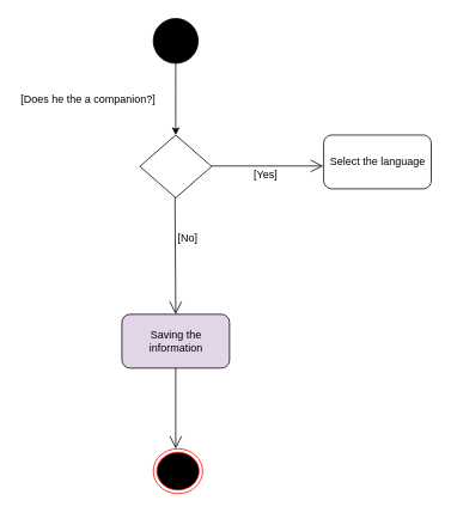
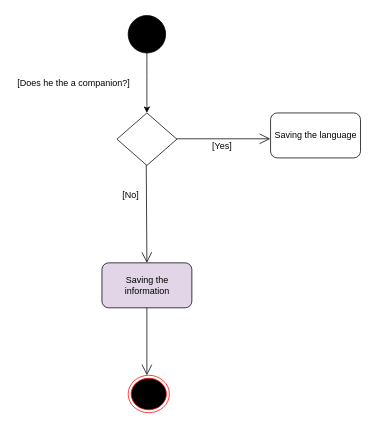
  <mxCell id="0" />
  <mxCell id="1" parent="0" />
  <mxCell id="2" value="" style="ellipse;whiteSpace=wrap;html=1;aspect=fixed;fillColor=#000000;" vertex="1" parent="1"><mxGeometry x="170.5" y="20" width="50" height="50" as="geometry" /></mxCell>
  <mxCell id="3" value="" style="endArrow=classic;html=1;exitX=0.5;exitY=1;exitDx=0;exitDy=0;entryX=0.5;entryY=0;entryDx=0;entryDy=0;" edge="1" parent="1" source="2" target="7"><mxGeometry width="50" height="50" relative="1" as="geometry"><mxPoint x="200.5" y="490" as="sourcePoint" /><mxPoint x="195.5" y="140" as="targetPoint" /><Array as="points"><mxPoint x="195.5" y="90" /><mxPoint x="195.5" y="140" /></Array></mxGeometry></mxCell>
  <mxCell id="4" value="" style="endArrow=open;endFill=1;endSize=12;html=1;exitX=1;exitY=0.5;exitDx=0;exitDy=0;entryX=0;entryY=0.5;entryDx=0;entryDy=0;" edge="1" parent="1"><mxGeometry width="160" relative="1" as="geometry"><mxPoint x="235" y="184.5" as="sourcePoint" /><mxPoint x="360" y="184.5" as="targetPoint" /></mxGeometry></mxCell>
  <mxCell id="5" value="" style="endArrow=open;endFill=1;endSize=12;html=1;exitX=0.5;exitY=1;exitDx=0;exitDy=0;" edge="1" parent="1"><mxGeometry width="160" relative="1" as="geometry"><mxPoint x="194.5" y="200" as="sourcePoint" /><mxPoint x="195.5" y="350" as="targetPoint" /></mxGeometry></mxCell>
  <mxCell id="6" value="[Does he the a companion?]" style="text;html=1;resizable=0;points=[];autosize=1;align=left;verticalAlign=top;spacingTop=-4;" vertex="1" parent="1"><mxGeometry x="20.5" y="100" width="180" height="20" as="geometry" /></mxCell>
  <mxCell id="7" value="" style="rhombus;whiteSpace=wrap;html=1;" vertex="1" parent="1"><mxGeometry x="155.5" y="150" width="80" height="70" as="geometry" /></mxCell>
  <mxCell id="8" value="[Yes]" style="text;html=1;resizable=0;points=[];autosize=1;align=left;verticalAlign=top;spacingTop=-4;" vertex="1" parent="1"><mxGeometry x="280.5" y="185" width="40" height="20" as="geometry" /></mxCell>
- <mxCell id="9" value="Select the language" style="rounded=1;whiteSpace=wrap;html=1;" vertex="1" parent="1"><mxGeometry x="360.5" y="150" width="120" height="60" as="geometry" /></mxCell>
- <mxCell id="10" value="[No]" style="text;html=1;resizable=0;points=[];autosize=1;align=left;verticalAlign=top;spacingTop=-4;" vertex="1" parent="1"><mxGeometry x="195.5" y="255" width="40" height="20" as="geometry" /></mxCell>
+ <mxCell id="9" value="Saving the language" style="rounded=1;whiteSpace=wrap;html=1;" vertex="1" parent="1"><mxGeometry x="360.5" y="150" width="120" height="60" as="geometry" /></mxCell>
+ <mxCell id="10" value="[No]" style="text;html=1;resizable=0;points=[];autosize=1;align=left;verticalAlign=top;spacingTop=-4;" vertex="1" parent="1"><mxGeometry x="160.5" y="250" width="40" height="20" as="geometry" /></mxCell>
  <mxCell id="11" value="Saving the information" style="rounded=1;whiteSpace=wrap;html=1;fillColor=#e1d5e7;" vertex="1" parent="1"><mxGeometry x="135.5" y="350" width="120" height="60" as="geometry" /></mxCell>
  <mxCell id="12" value="" style="endArrow=open;endFill=1;endSize=12;html=1;exitX=0.5;exitY=1;exitDx=0;exitDy=0;" edge="1" parent="1" source="11"><mxGeometry width="160" relative="1" as="geometry"><mxPoint x="195.5" y="430" as="sourcePoint" /><mxPoint x="195.5" y="500" as="targetPoint" /></mxGeometry></mxCell>
  <mxCell id="13" value="" style="ellipse;html=1;shape=endState;fillColor=#000000;strokeColor=#ff0000;" vertex="1" parent="1"><mxGeometry x="170.5" y="500" width="55" height="50" as="geometry" /></mxCell>
